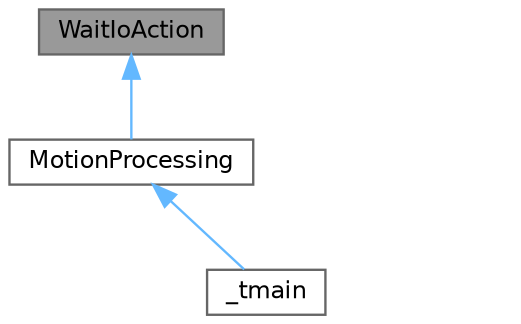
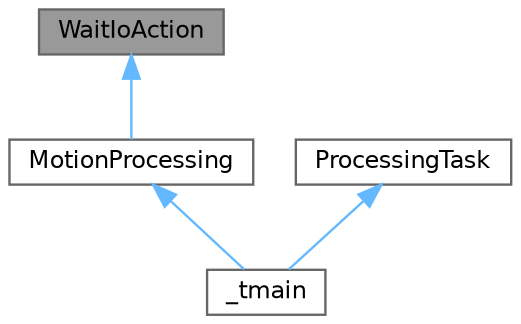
  digraph {
    rankdir=TB
    node [color=grey40 fillcolor=white fontname=Helvetica fontsize=10 shape=box style=filled]
    edge [color=steelblue1 dir=back fontname=Helvetica fontsize=10 labelfontname=Helvetica labelfontsize=10 style=solid]
    n1 [color=gray40 fillcolor=grey60 fontcolor=black height=0.2 label=WaitIoAction width=0.4]
    n2 [height=0.2 label=MotionProcessing width=0.4]
    n3 [height=0.2 label=_tmain width=0.4]
+   n4 [height=0.2 label=ProcessingTask width=0.4]
    n1 -> n2
    n2 -> n3
+   n4 -> n3
  }
